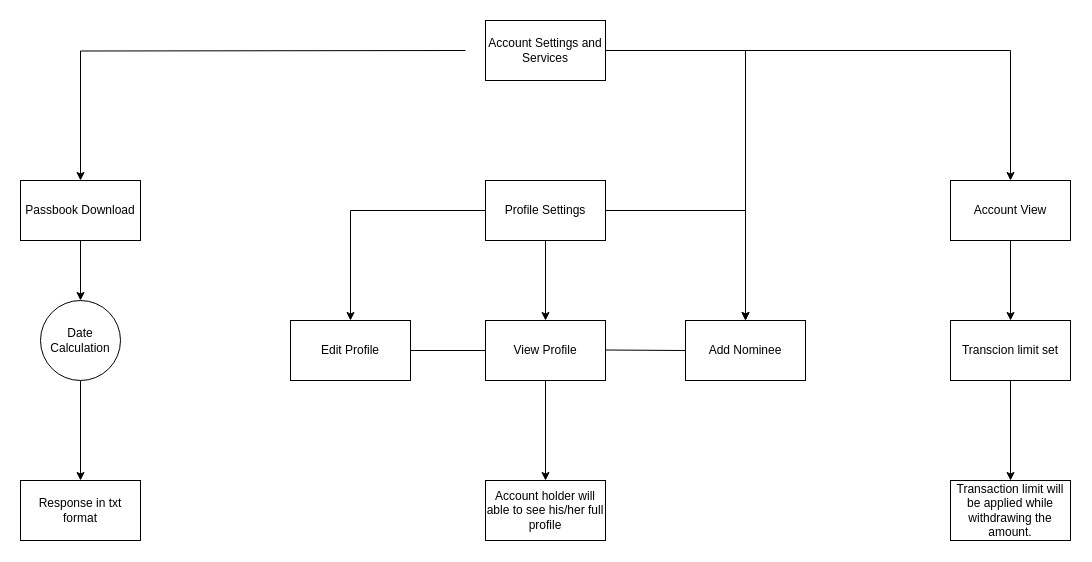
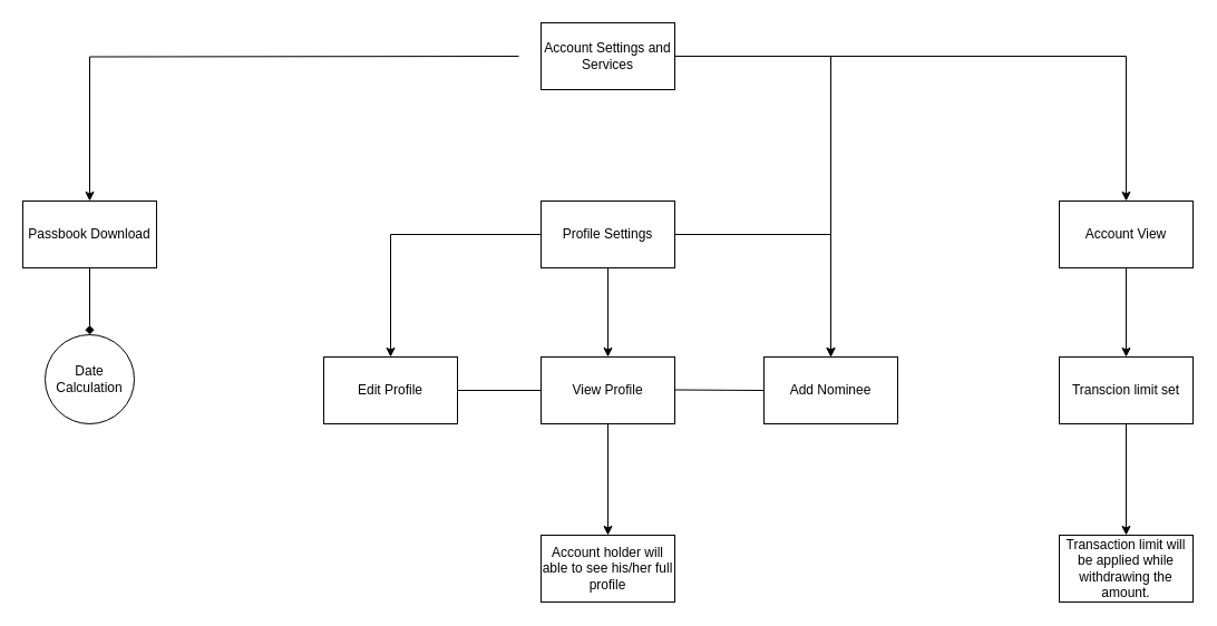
  <mxCell id="0" />
  <mxCell id="1" parent="0" />
  <mxCell id="2" value="" style="edgeStyle=orthogonalEdgeStyle;rounded=0;orthogonalLoop=1;jettySize=auto;html=1;" edge="1" parent="1" source="5" target="13"><mxGeometry relative="1" as="geometry" /></mxCell>
  <mxCell id="3" value="" style="edgeStyle=orthogonalEdgeStyle;rounded=0;orthogonalLoop=1;jettySize=auto;html=1;" edge="1" parent="1" source="5" target="17"><mxGeometry relative="1" as="geometry" /></mxCell>
  <mxCell id="4" value="" style="edgeStyle=orthogonalEdgeStyle;rounded=0;orthogonalLoop=1;jettySize=auto;html=1;" edge="1" parent="1" target="22"><mxGeometry relative="1" as="geometry"><mxPoint x="465" y="50" as="sourcePoint" /></mxGeometry></mxCell>
  <mxCell id="5" value="Account Settings and Services" style="rounded=0;whiteSpace=wrap;html=1;" vertex="1" parent="1"><mxGeometry x="485" y="20" width="120" height="60" as="geometry" /></mxCell>
  <mxCell id="6" value="" style="edgeStyle=orthogonalEdgeStyle;rounded=0;orthogonalLoop=1;jettySize=auto;html=1;" edge="1" parent="1" source="9" target="11"><mxGeometry relative="1" as="geometry" /></mxCell>
  <mxCell id="7" value="" style="edgeStyle=orthogonalEdgeStyle;rounded=0;orthogonalLoop=1;jettySize=auto;html=1;" edge="1" parent="1" source="9" target="12"><mxGeometry relative="1" as="geometry" /></mxCell>
  <mxCell id="8" value="" style="edgeStyle=orthogonalEdgeStyle;rounded=0;orthogonalLoop=1;jettySize=auto;html=1;" edge="1" parent="1" source="9" target="13"><mxGeometry relative="1" as="geometry" /></mxCell>
  <mxCell id="9" value="Profile Settings" style="rounded=0;whiteSpace=wrap;html=1;" vertex="1" parent="1"><mxGeometry x="485" y="180" width="120" height="60" as="geometry" /></mxCell>
  <mxCell id="10" value="" style="edgeStyle=orthogonalEdgeStyle;rounded=0;orthogonalLoop=1;jettySize=auto;html=1;" edge="1" parent="1" source="11" target="26"><mxGeometry relative="1" as="geometry" /></mxCell>
  <mxCell id="11" value="View Profile" style="rounded=0;whiteSpace=wrap;html=1;" vertex="1" parent="1"><mxGeometry x="485" y="320" width="120" height="60" as="geometry" /></mxCell>
  <mxCell id="12" value="Edit Profile" style="whiteSpace=wrap;html=1;rounded=0;" vertex="1" parent="1"><mxGeometry x="290" y="320" width="120" height="60" as="geometry" /></mxCell>
  <mxCell id="13" value="Add Nominee" style="whiteSpace=wrap;html=1;rounded=0;" vertex="1" parent="1"><mxGeometry x="685" y="320" width="120" height="60" as="geometry" /></mxCell>
  <mxCell id="14" value="" style="endArrow=none;html=1;rounded=0;exitX=1;exitY=0.5;exitDx=0;exitDy=0;entryX=0;entryY=0.5;entryDx=0;entryDy=0;" edge="1" parent="1" source="12" target="11"><mxGeometry width="50" height="50" relative="1" as="geometry"><mxPoint x="520" y="360" as="sourcePoint" /><mxPoint x="570" y="310" as="targetPoint" /></mxGeometry></mxCell>
  <mxCell id="15" value="" style="endArrow=none;html=1;rounded=0;exitX=1;exitY=0.5;exitDx=0;exitDy=0;entryX=0;entryY=0.5;entryDx=0;entryDy=0;" edge="1" parent="1" target="13"><mxGeometry width="50" height="50" relative="1" as="geometry"><mxPoint x="605" y="349.5" as="sourcePoint" /><mxPoint x="680" y="349.5" as="targetPoint" /></mxGeometry></mxCell>
  <mxCell id="16" value="" style="edgeStyle=orthogonalEdgeStyle;rounded=0;orthogonalLoop=1;jettySize=auto;html=1;" edge="1" parent="1" source="17" target="19"><mxGeometry relative="1" as="geometry" /></mxCell>
  <mxCell id="17" value="Account View" style="whiteSpace=wrap;html=1;rounded=0;" vertex="1" parent="1"><mxGeometry x="950" y="180" width="120" height="60" as="geometry" /></mxCell>
  <mxCell id="18" value="" style="edgeStyle=orthogonalEdgeStyle;rounded=0;orthogonalLoop=1;jettySize=auto;html=1;" edge="1" parent="1" source="19" target="20"><mxGeometry relative="1" as="geometry" /></mxCell>
  <mxCell id="19" value="Transcion limit set" style="whiteSpace=wrap;html=1;rounded=0;" vertex="1" parent="1"><mxGeometry x="950" y="320" width="120" height="60" as="geometry" /></mxCell>
  <mxCell id="20" value="Transaction limit will be applied while withdrawing the amount." style="whiteSpace=wrap;html=1;rounded=0;" vertex="1" parent="1"><mxGeometry x="950" y="480" width="120" height="60" as="geometry" /></mxCell>
- <mxCell id="21" value="" style="edgeStyle=orthogonalEdgeStyle;rounded=0;orthogonalLoop=1;jettySize=auto;html=1;" edge="1" parent="1" source="22" target="24"><mxGeometry relative="1" as="geometry" /></mxCell>
+ <mxCell id="21" value="" style="edgeStyle=orthogonalEdgeStyle;rounded=0;orthogonalLoop=1;jettySize=auto;html=1;endArrow=diamond;" edge="1" parent="1" source="22" target="24"><mxGeometry relative="1" as="geometry" /></mxCell>
  <mxCell id="22" value="Passbook Download" style="whiteSpace=wrap;html=1;rounded=0;" vertex="1" parent="1"><mxGeometry x="20" y="180" width="120" height="60" as="geometry" /></mxCell>
- <mxCell id="23" value="" style="edgeStyle=orthogonalEdgeStyle;rounded=0;orthogonalLoop=1;jettySize=auto;html=1;" edge="1" parent="1" source="24" target="25"><mxGeometry relative="1" as="geometry" /></mxCell>
  <mxCell id="24" value="Date Calculation" style="ellipse;whiteSpace=wrap;html=1;rounded=0;" vertex="1" parent="1"><mxGeometry x="40" y="300" width="80" height="80" as="geometry" /></mxCell>
- <mxCell id="25" value="Response in txt format" style="whiteSpace=wrap;html=1;rounded=0;" vertex="1" parent="1"><mxGeometry x="20" y="480" width="120" height="60" as="geometry" /></mxCell>
  <mxCell id="26" value="Account holder will able to see his/her full profile" style="whiteSpace=wrap;html=1;rounded=0;" vertex="1" parent="1"><mxGeometry x="485" y="480" width="120" height="60" as="geometry" /></mxCell>
